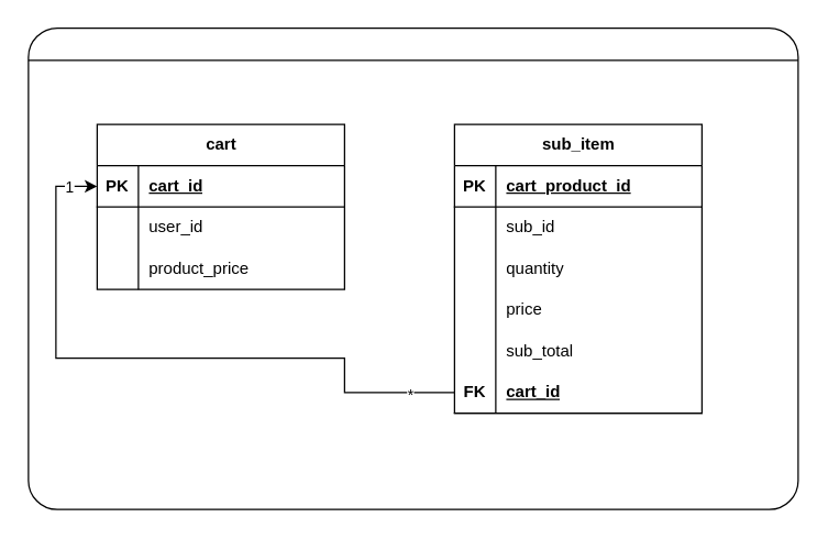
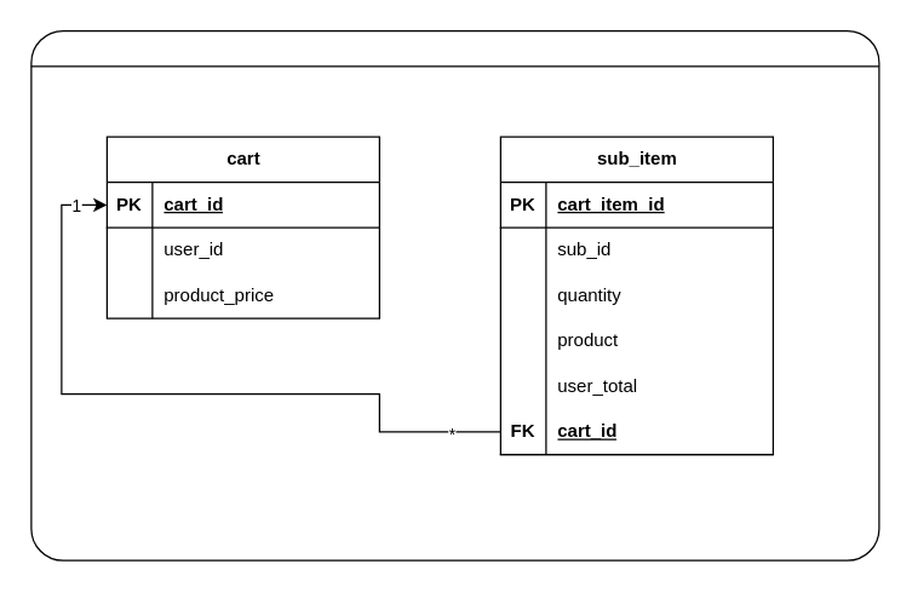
  <mxCell id="0" />
  <mxCell id="1" parent="0" />
  <mxCell id="2" value="" style="group;movable=0;resizable=0;rotatable=0;deletable=0;editable=0;locked=1;connectable=0;" vertex="1" connectable="0" parent="1"><mxGeometry x="20" y="20" width="560" height="350" as="geometry" /></mxCell>
  <mxCell id="3" value="" style="group" vertex="1" connectable="0" parent="2"><mxGeometry width="560" height="350.0" as="geometry" /></mxCell>
  <mxCell id="4" value="" style="rounded=1;whiteSpace=wrap;html=1;container=0;arcSize=6;" vertex="1" parent="3"><mxGeometry width="560.0" height="350.0" as="geometry" /></mxCell>
  <mxCell id="5" value="" style="endArrow=none;html=1;rounded=0;exitX=0;exitY=0.25;exitDx=0;exitDy=0;entryX=1;entryY=0.25;entryDx=0;entryDy=0;" edge="1" parent="3"><mxGeometry width="50" height="50" relative="1" as="geometry"><mxPoint y="23.333" as="sourcePoint" /><mxPoint x="560.0" y="23.333" as="targetPoint" /></mxGeometry></mxCell>
  <mxCell id="6" style="edgeStyle=orthogonalEdgeStyle;rounded=0;orthogonalLoop=1;jettySize=auto;html=1;entryX=0;entryY=0.5;entryDx=0;entryDy=0;flowAnimation=0;endArrow=none;startFill=1;endFill=1;startArrow=classic;exitX=0;exitY=0.5;exitDx=0;exitDy=0;" edge="1" source="10" target="35" parent="1"><mxGeometry relative="1" as="geometry"><Array as="points"><mxPoint x="40" y="135" /><mxPoint x="40" y="260" /><mxPoint x="250" y="260" /><mxPoint x="250" y="285" /></Array></mxGeometry></mxCell>
  <mxCell id="7" value="1" style="edgeLabel;html=1;align=center;verticalAlign=middle;resizable=0;points=[];" vertex="1" connectable="0" parent="6"><mxGeometry x="-0.91" relative="1" as="geometry"><mxPoint as="offset" /></mxGeometry></mxCell>
  <mxCell id="8" value="*" style="edgeLabel;html=1;align=center;verticalAlign=middle;resizable=0;points=[];" vertex="1" connectable="0" parent="6"><mxGeometry x="0.858" y="-1" relative="1" as="geometry"><mxPoint as="offset" /></mxGeometry></mxCell>
  <mxCell id="9" value="cart" style="shape=table;startSize=30;container=1;collapsible=1;childLayout=tableLayout;fixedRows=1;rowLines=0;fontStyle=1;align=center;resizeLast=1;html=1;" vertex="1" parent="1"><mxGeometry x="70" y="90" width="180" height="120" as="geometry" /></mxCell>
  <mxCell id="10" value="" style="shape=tableRow;horizontal=0;startSize=0;swimlaneHead=0;swimlaneBody=0;fillColor=none;collapsible=0;dropTarget=0;points=[[0,0.5],[1,0.5]];portConstraint=eastwest;top=0;left=0;right=0;bottom=1;" vertex="1" parent="9"><mxGeometry y="30" width="180" height="30" as="geometry" /></mxCell>
  <mxCell id="11" value="PK" style="shape=partialRectangle;connectable=0;fillColor=none;top=0;left=0;bottom=0;right=0;fontStyle=1;overflow=hidden;whiteSpace=wrap;html=1;" vertex="1" parent="10"><mxGeometry width="30" height="30" as="geometry"><mxRectangle width="30" height="30" as="alternateBounds" /></mxGeometry></mxCell>
  <mxCell id="12" value="cart_id" style="shape=partialRectangle;connectable=0;fillColor=none;top=0;left=0;bottom=0;right=0;align=left;spacingLeft=6;fontStyle=5;overflow=hidden;whiteSpace=wrap;html=1;" vertex="1" parent="10"><mxGeometry x="30" width="150" height="30" as="geometry"><mxRectangle width="150" height="30" as="alternateBounds" /></mxGeometry></mxCell>
  <mxCell id="13" value="" style="shape=tableRow;horizontal=0;startSize=0;swimlaneHead=0;swimlaneBody=0;fillColor=none;collapsible=0;dropTarget=0;points=[[0,0.5],[1,0.5]];portConstraint=eastwest;top=0;left=0;right=0;bottom=0;" vertex="1" parent="9"><mxGeometry y="60" width="180" height="30" as="geometry" /></mxCell>
  <mxCell id="14" value="" style="shape=partialRectangle;connectable=0;fillColor=none;top=0;left=0;bottom=0;right=0;editable=1;overflow=hidden;whiteSpace=wrap;html=1;" vertex="1" parent="13"><mxGeometry width="30" height="30" as="geometry"><mxRectangle width="30" height="30" as="alternateBounds" /></mxGeometry></mxCell>
  <mxCell id="15" value="user_id" style="shape=partialRectangle;connectable=0;fillColor=none;top=0;left=0;bottom=0;right=0;align=left;spacingLeft=6;overflow=hidden;whiteSpace=wrap;html=1;" vertex="1" parent="13"><mxGeometry x="30" width="150" height="30" as="geometry"><mxRectangle width="150" height="30" as="alternateBounds" /></mxGeometry></mxCell>
  <mxCell id="16" style="shape=tableRow;horizontal=0;startSize=0;swimlaneHead=0;swimlaneBody=0;fillColor=none;collapsible=0;dropTarget=0;points=[[0,0.5],[1,0.5]];portConstraint=eastwest;top=0;left=0;right=0;bottom=0;" vertex="1" parent="9"><mxGeometry y="90" width="180" height="30" as="geometry" /></mxCell>
  <mxCell id="17" style="shape=partialRectangle;connectable=0;fillColor=none;top=0;left=0;bottom=0;right=0;editable=1;overflow=hidden;whiteSpace=wrap;html=1;" vertex="1" parent="16"><mxGeometry width="30" height="30" as="geometry"><mxRectangle width="30" height="30" as="alternateBounds" /></mxGeometry></mxCell>
  <mxCell id="18" value="product_price" style="shape=partialRectangle;connectable=0;fillColor=none;top=0;left=0;bottom=0;right=0;align=left;spacingLeft=6;overflow=hidden;whiteSpace=wrap;html=1;" vertex="1" parent="16"><mxGeometry x="30" width="150" height="30" as="geometry"><mxRectangle width="150" height="30" as="alternateBounds" /></mxGeometry></mxCell>
  <mxCell id="19" value="sub_item" style="shape=table;startSize=30;container=1;collapsible=1;childLayout=tableLayout;fixedRows=1;rowLines=0;fontStyle=1;align=center;resizeLast=1;html=1;" vertex="1" parent="1"><mxGeometry x="330" y="90" width="180" height="210" as="geometry" /></mxCell>
  <mxCell id="20" value="" style="shape=tableRow;horizontal=0;startSize=0;swimlaneHead=0;swimlaneBody=0;fillColor=none;collapsible=0;dropTarget=0;points=[[0,0.5],[1,0.5]];portConstraint=eastwest;top=0;left=0;right=0;bottom=1;" vertex="1" parent="19"><mxGeometry y="30" width="180" height="30" as="geometry" /></mxCell>
  <mxCell id="21" value="PK" style="shape=partialRectangle;connectable=0;fillColor=none;top=0;left=0;bottom=0;right=0;fontStyle=1;overflow=hidden;whiteSpace=wrap;html=1;" vertex="1" parent="20"><mxGeometry width="30" height="30" as="geometry"><mxRectangle width="30" height="30" as="alternateBounds" /></mxGeometry></mxCell>
- <mxCell id="22" value="cart_product_id" style="shape=partialRectangle;connectable=0;fillColor=none;top=0;left=0;bottom=0;right=0;align=left;spacingLeft=6;fontStyle=5;overflow=hidden;whiteSpace=wrap;html=1;" vertex="1" parent="20"><mxGeometry x="30" width="150" height="30" as="geometry"><mxRectangle width="150" height="30" as="alternateBounds" /></mxGeometry></mxCell>
+ <mxCell id="22" value="cart_item_id" style="shape=partialRectangle;connectable=0;fillColor=none;top=0;left=0;bottom=0;right=0;align=left;spacingLeft=6;fontStyle=5;overflow=hidden;whiteSpace=wrap;html=1;" vertex="1" parent="20"><mxGeometry x="30" width="150" height="30" as="geometry"><mxRectangle width="150" height="30" as="alternateBounds" /></mxGeometry></mxCell>
  <mxCell id="23" value="" style="shape=tableRow;horizontal=0;startSize=0;swimlaneHead=0;swimlaneBody=0;fillColor=none;collapsible=0;dropTarget=0;points=[[0,0.5],[1,0.5]];portConstraint=eastwest;top=0;left=0;right=0;bottom=0;" vertex="1" parent="19"><mxGeometry y="60" width="180" height="30" as="geometry" /></mxCell>
  <mxCell id="24" value="" style="shape=partialRectangle;connectable=0;fillColor=none;top=0;left=0;bottom=0;right=0;editable=1;overflow=hidden;whiteSpace=wrap;html=1;" vertex="1" parent="23"><mxGeometry width="30" height="30" as="geometry"><mxRectangle width="30" height="30" as="alternateBounds" /></mxGeometry></mxCell>
  <mxCell id="25" value="sub_id" style="shape=partialRectangle;connectable=0;fillColor=none;top=0;left=0;bottom=0;right=0;align=left;spacingLeft=6;overflow=hidden;whiteSpace=wrap;html=1;" vertex="1" parent="23"><mxGeometry x="30" width="150" height="30" as="geometry"><mxRectangle width="150" height="30" as="alternateBounds" /></mxGeometry></mxCell>
  <mxCell id="26" value="" style="shape=tableRow;horizontal=0;startSize=0;swimlaneHead=0;swimlaneBody=0;fillColor=none;collapsible=0;dropTarget=0;points=[[0,0.5],[1,0.5]];portConstraint=eastwest;top=0;left=0;right=0;bottom=0;" vertex="1" parent="19"><mxGeometry y="90" width="180" height="30" as="geometry" /></mxCell>
  <mxCell id="27" value="" style="shape=partialRectangle;connectable=0;fillColor=none;top=0;left=0;bottom=0;right=0;editable=1;overflow=hidden;whiteSpace=wrap;html=1;" vertex="1" parent="26"><mxGeometry width="30" height="30" as="geometry"><mxRectangle width="30" height="30" as="alternateBounds" /></mxGeometry></mxCell>
  <mxCell id="28" value="quantity" style="shape=partialRectangle;connectable=0;fillColor=none;top=0;left=0;bottom=0;right=0;align=left;spacingLeft=6;overflow=hidden;whiteSpace=wrap;html=1;" vertex="1" parent="26"><mxGeometry x="30" width="150" height="30" as="geometry"><mxRectangle width="150" height="30" as="alternateBounds" /></mxGeometry></mxCell>
  <mxCell id="29" value="" style="shape=tableRow;horizontal=0;startSize=0;swimlaneHead=0;swimlaneBody=0;fillColor=none;collapsible=0;dropTarget=0;points=[[0,0.5],[1,0.5]];portConstraint=eastwest;top=0;left=0;right=0;bottom=0;" vertex="1" parent="19"><mxGeometry y="120" width="180" height="30" as="geometry" /></mxCell>
  <mxCell id="30" value="" style="shape=partialRectangle;connectable=0;fillColor=none;top=0;left=0;bottom=0;right=0;editable=1;overflow=hidden;whiteSpace=wrap;html=1;" vertex="1" parent="29"><mxGeometry width="30" height="30" as="geometry"><mxRectangle width="30" height="30" as="alternateBounds" /></mxGeometry></mxCell>
- <mxCell id="31" value="price" style="shape=partialRectangle;connectable=0;fillColor=none;top=0;left=0;bottom=0;right=0;align=left;spacingLeft=6;overflow=hidden;whiteSpace=wrap;html=1;" vertex="1" parent="29"><mxGeometry x="30" width="150" height="30" as="geometry"><mxRectangle width="150" height="30" as="alternateBounds" /></mxGeometry></mxCell>
+ <mxCell id="31" value="product" style="shape=partialRectangle;connectable=0;fillColor=none;top=0;left=0;bottom=0;right=0;align=left;spacingLeft=6;overflow=hidden;whiteSpace=wrap;html=1;" vertex="1" parent="29"><mxGeometry x="30" width="150" height="30" as="geometry"><mxRectangle width="150" height="30" as="alternateBounds" /></mxGeometry></mxCell>
  <mxCell id="32" style="shape=tableRow;horizontal=0;startSize=0;swimlaneHead=0;swimlaneBody=0;fillColor=none;collapsible=0;dropTarget=0;points=[[0,0.5],[1,0.5]];portConstraint=eastwest;top=0;left=0;right=0;bottom=0;" vertex="1" parent="19"><mxGeometry y="150" width="180" height="30" as="geometry" /></mxCell>
  <mxCell id="33" style="shape=partialRectangle;connectable=0;fillColor=none;top=0;left=0;bottom=0;right=0;editable=1;overflow=hidden;whiteSpace=wrap;html=1;" vertex="1" parent="32"><mxGeometry width="30" height="30" as="geometry"><mxRectangle width="30" height="30" as="alternateBounds" /></mxGeometry></mxCell>
- <mxCell id="34" value="sub_total" style="shape=partialRectangle;connectable=0;fillColor=none;top=0;left=0;bottom=0;right=0;align=left;spacingLeft=6;overflow=hidden;whiteSpace=wrap;html=1;" vertex="1" parent="32"><mxGeometry x="30" width="150" height="30" as="geometry"><mxRectangle width="150" height="30" as="alternateBounds" /></mxGeometry></mxCell>
+ <mxCell id="34" value="user_total" style="shape=partialRectangle;connectable=0;fillColor=none;top=0;left=0;bottom=0;right=0;align=left;spacingLeft=6;overflow=hidden;whiteSpace=wrap;html=1;" vertex="1" parent="32"><mxGeometry x="30" width="150" height="30" as="geometry"><mxRectangle width="150" height="30" as="alternateBounds" /></mxGeometry></mxCell>
  <mxCell id="35" value="" style="shape=tableRow;horizontal=0;startSize=0;swimlaneHead=0;swimlaneBody=0;fillColor=none;collapsible=0;dropTarget=0;points=[[0,0.5],[1,0.5]];portConstraint=eastwest;top=0;left=0;right=0;bottom=1;" vertex="1" parent="19"><mxGeometry y="180" width="180" height="30" as="geometry" /></mxCell>
  <mxCell id="36" value="FK" style="shape=partialRectangle;connectable=0;fillColor=none;top=0;left=0;bottom=0;right=0;fontStyle=1;overflow=hidden;whiteSpace=wrap;html=1;" vertex="1" parent="35"><mxGeometry width="30" height="30" as="geometry"><mxRectangle width="30" height="30" as="alternateBounds" /></mxGeometry></mxCell>
  <mxCell id="37" value="cart_id" style="shape=partialRectangle;connectable=0;fillColor=none;top=0;left=0;bottom=0;right=0;align=left;spacingLeft=6;fontStyle=5;overflow=hidden;whiteSpace=wrap;html=1;" vertex="1" parent="35"><mxGeometry x="30" width="150" height="30" as="geometry"><mxRectangle width="150" height="30" as="alternateBounds" /></mxGeometry></mxCell>
